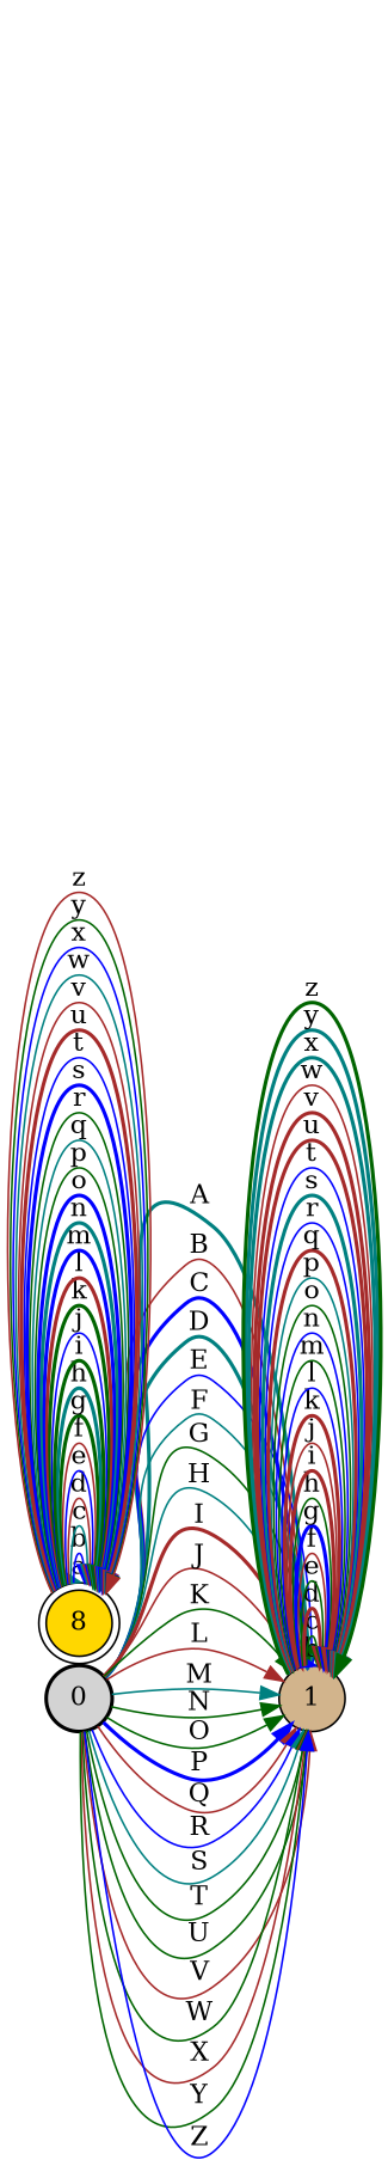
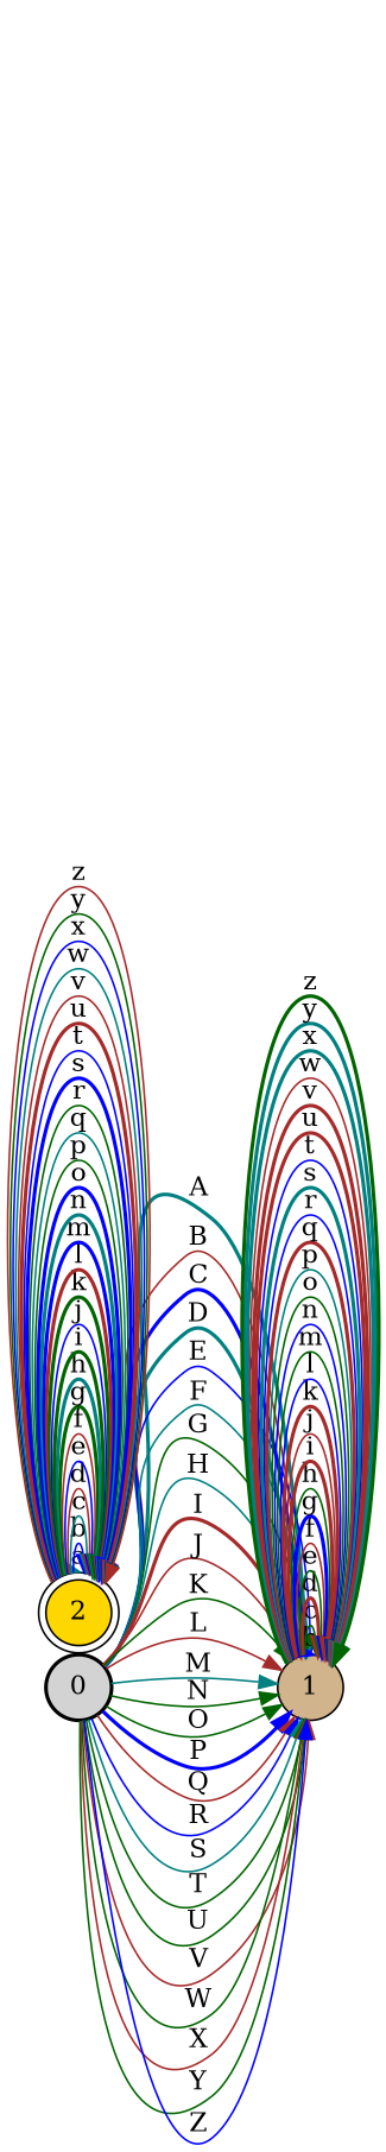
  digraph {
    nodesep=0.01
    rankdir=LR
    ranksep=1
    node [fontsize=14 shape=circle style="solid,filled"]
    edge [color=brown fontsize=14 style=solid]
    n1 [fillcolor=lightgrey label=0 style="bold,filled"]
    n2 [fillcolor=tan label=1]
-   n3 [fillcolor=gold label=8 shape=doublecircle]
+   n3 [fillcolor=gold label=2 shape=doublecircle]
    n1 -> n2 [color=teal label=A style=bold]
    n1 -> n2 [label=B]
    n1 -> n2 [color=blue label=C style=bold]
    n1 -> n2 [color=teal label=D style=bold]
    n1 -> n2 [color=blue label=E]
    n1 -> n2 [color=teal label=F]
    n1 -> n2 [color=darkgreen label=G]
    n1 -> n2 [color=teal label=H]
    n1 -> n2 [label=I style=bold]
    n1 -> n2 [label=J]
    n1 -> n2 [color=darkgreen label=K]
    n1 -> n2 [label=L]
    n1 -> n2 [color=teal label=M]
    n1 -> n2 [color=darkgreen label=N]
    n1 -> n2 [color=darkgreen label=O]
    n1 -> n2 [color=blue label=P style=bold]
    n1 -> n2 [label=Q]
    n1 -> n2 [color=blue label=R]
    n1 -> n2 [color=teal label=S]
    n1 -> n2 [color=darkgreen label=T]
    n1 -> n2 [color=darkgreen label=U]
    n1 -> n2 [label=V]
    n1 -> n2 [color=darkgreen label=W]
    n1 -> n2 [label=X]
    n1 -> n2 [color=darkgreen label=Y]
    n1 -> n2 [color=blue label=Z]
    n2 -> n2 [color=blue label=b style=bold]
    n2 -> n2 [color=darkgreen label=c]
    n2 -> n2 [label=d style=bold]
    n2 -> n2 [color=darkgreen label=e]
    n2 -> n2 [label=f]
    n2 -> n2 [color=blue label=g style=bold]
    n2 -> n2 [color=darkgreen label=h]
    n2 -> n2 [label=i style=bold]
    n2 -> n2 [label=j]
    n2 -> n2 [label=k style=bold]
    n2 -> n2 [color=blue label=l]
    n2 -> n2 [color=darkgreen label=m]
    n2 -> n2 [color=blue label=n]
    n2 -> n2 [color=darkgreen label=o]
    n2 -> n2 [color=teal label=p]
    n2 -> n2 [label=q style=bold]
    n2 -> n2 [color=blue label=r]
    n2 -> n2 [color=teal label=s style=bold]
    n2 -> n2 [color=blue label=t]
    n2 -> n2 [label=u style=bold]
    n2 -> n2 [label=v style=bold]
    n2 -> n2 [label=w]
    n2 -> n2 [color=teal label=x style=bold]
    n2 -> n2 [color=teal label=y style=bold]
    n2 -> n2 [color=darkgreen label=z style=bold]
    n3 -> n3 [color=teal label=a]
    n3 -> n3 [color=blue label=b]
    n3 -> n3 [color=teal label=c]
    n3 -> n3 [label=d]
    n3 -> n3 [color=blue label=e]
    n3 -> n3 [label=f]
    n3 -> n3 [color=darkgreen label=g style=bold]
    n3 -> n3 [color=teal label=h style=bold]
    n3 -> n3 [color=darkgreen label=i style=bold]
    n3 -> n3 [color=blue label=j]
    n3 -> n3 [color=darkgreen label=k style=bold]
    n3 -> n3 [label=l style=bold]
    n3 -> n3 [color=blue label=m style=bold]
    n3 -> n3 [color=teal label=n style=bold]
    n3 -> n3 [color=blue label=o style=bold]
    n3 -> n3 [color=darkgreen label=p]
    n3 -> n3 [color=teal label=q]
    n3 -> n3 [color=darkgreen label=r]
    n3 -> n3 [color=blue label=s style=bold]
    n3 -> n3 [color=blue label=t]
    n3 -> n3 [label=u style=bold]
    n3 -> n3 [label=v]
    n3 -> n3 [color=teal label=w]
    n3 -> n3 [color=blue label=x]
    n3 -> n3 [color=darkgreen label=y]
    n3 -> n3 [label=z]
  }
